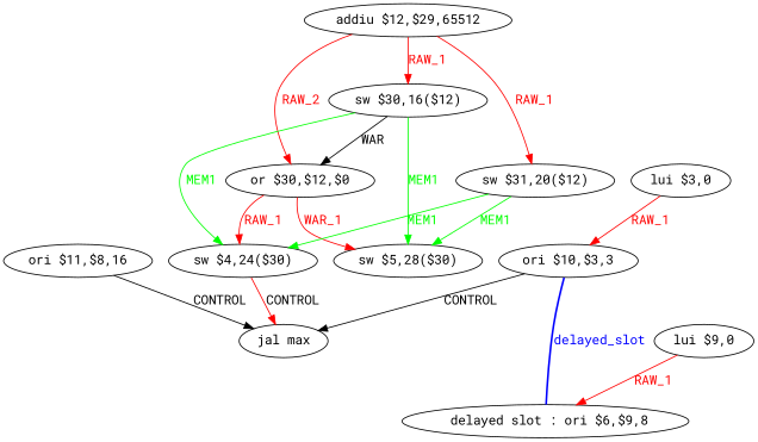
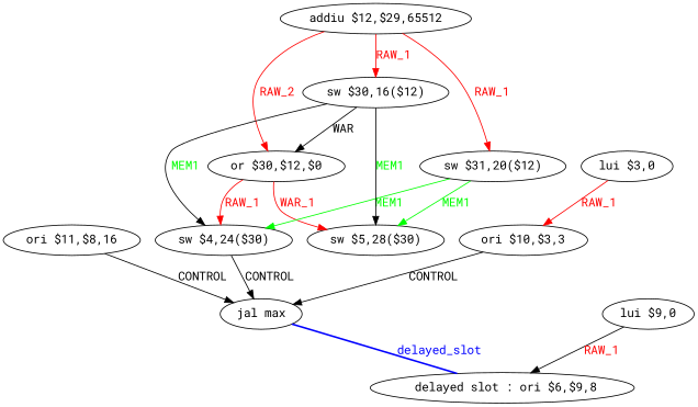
  digraph {
    fontname="Roboto Mono"
    node [fontname="Roboto Mono" shape=ellipse]
    edge [color=red fontcolor=red fontname="Roboto Mono"]
    n1 [label=" delayed slot : ori $6,$9,8"]
    n2 [label="jal max"]
    n3 [label="addiu $12,$29,65512"]
    n4 [label="or $30,$12,$0"]
    n5 [label="sw $31,20($12)"]
    n6 [label="sw $30,16($12)"]
    n7 [label="sw $5,28($30)"]
    n8 [label="sw $4,24($30)"]
    n9 [label="lui $3,0"]
    n10 [label="ori $10,$3,3"]
    n11 [label="ori $11,$8,16"]
    n12 [label="lui $9,0"]
-   n10 -> n1 [color=blue dir=none fontcolor=blue label=delayed_slot style=bold]
+   n2 -> n1 [color=blue dir=none fontcolor=blue label=delayed_slot style=bold]
    n3 -> n4 [label=RAW_2]
    n3 -> n5 [label=RAW_1]
    n3 -> n6 [label=RAW_1]
    n4 -> n7 [label=WAR_1]
    n4 -> n8 [label=RAW_1]
    n5 -> n7 [color=green fontcolor=green label=MEM1]
    n5 -> n8 [color=green fontcolor=green label=MEM1]
    n6 -> n4 [label=WAR color="" fontcolor=""]
-   n6 -> n7 [color=green fontcolor=green label=MEM1]
-   n6 -> n8 [color=green fontcolor=green label=MEM1]
-   n8 -> n2 [label=CONTROL fontcolor=""]
+   n6 -> n7 [color=black fontcolor=green label=MEM1]
+   n6 -> n8 [color=black fontcolor=green label=MEM1]
+   n8 -> n2 [label=CONTROL color="" fontcolor=""]
    n9 -> n10 [label=RAW_1]
    n10 -> n2 [label=CONTROL color="" fontcolor=""]
    n11 -> n2 [label=CONTROL color="" fontcolor=""]
-   n12 -> n1 [label=RAW_1]
+   n12 -> n1 [color=black label=RAW_1]
  }
